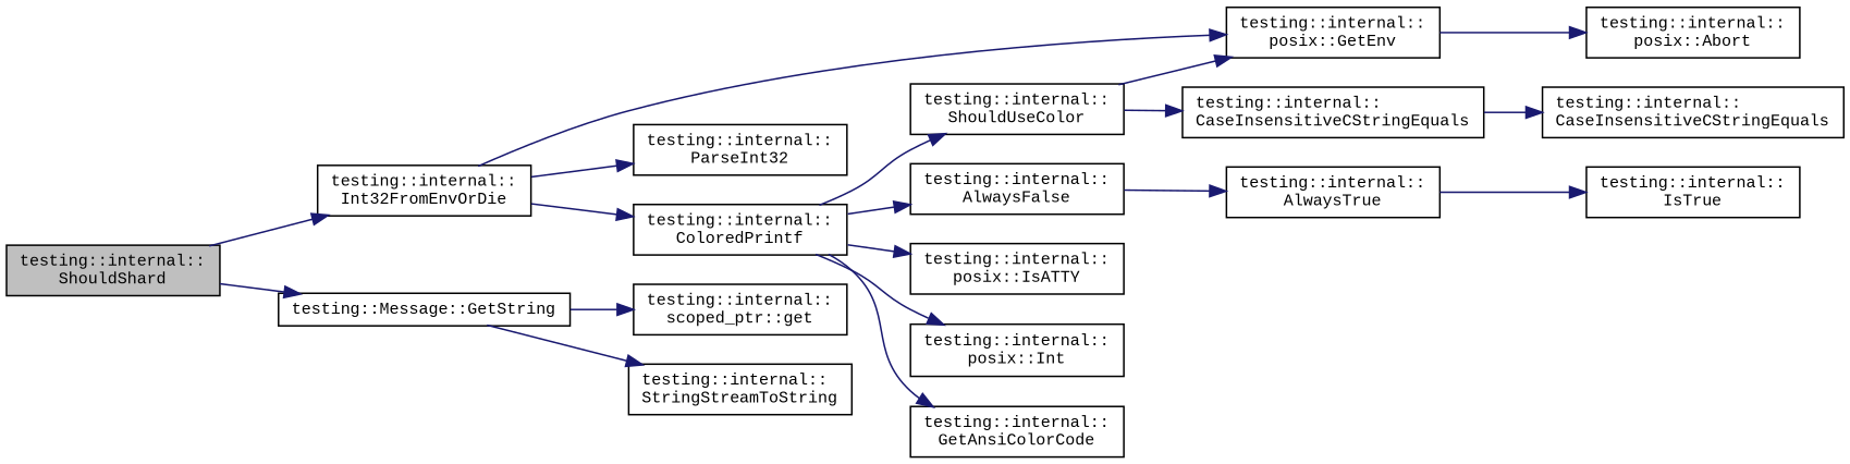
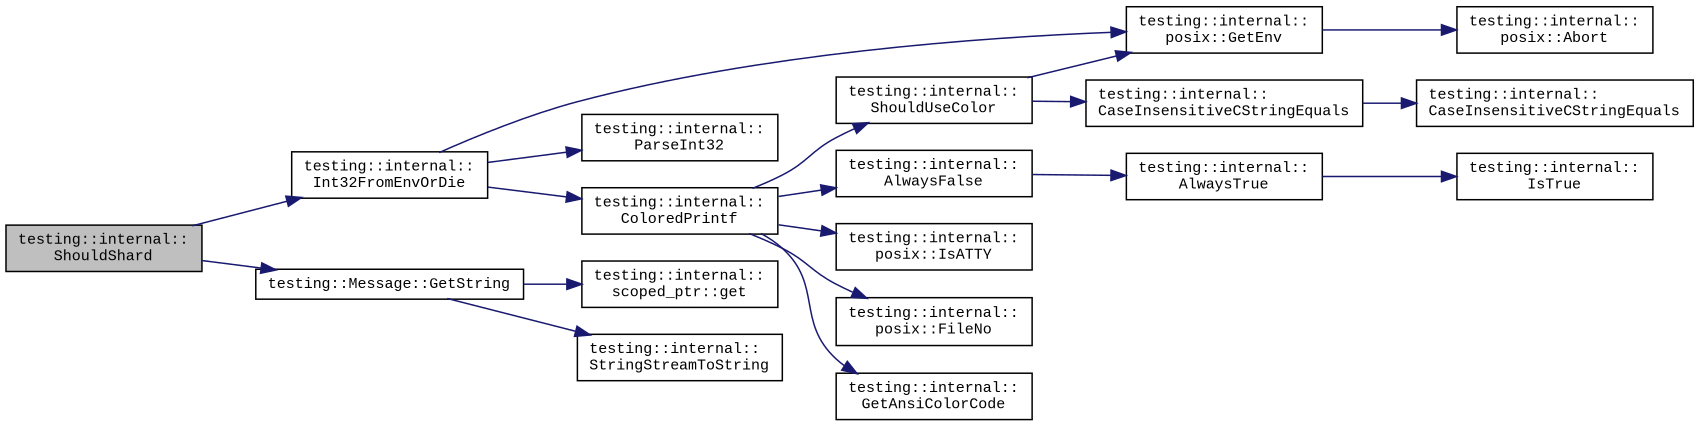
  digraph {
    fontname="Liberation Mono"
    rankdir=LR
    node [color=black fillcolor=white fontname="Liberation Mono" fontsize=10 shape=record style=filled]
    edge [color=midnightblue fontname="Liberation Mono" fontsize=10 labelfontname=Helvetica labelfontsize=10 style=solid]
    n1 [fillcolor=grey75 fontcolor=black height=0.2 label="testing::internal::\lShouldShard" width=0.4]
    n2 [height=0.2 label="testing::internal::\lInt32FromEnvOrDie" width=0.4]
    n3 [height=0.2 label="testing::Message::GetString" width=0.4]
    n4 [height=0.2 label="testing::internal::\lColoredPrintf" width=0.4]
    n5 [height=0.2 label="testing::internal::\lposix::GetEnv" width=0.4]
    n6 [height=0.2 label="testing::internal::\lParseInt32" width=0.4]
    n7 [height=0.2 label="testing::internal::\lStringStreamToString" width=0.4]
    n8 [height=0.2 label="testing::internal::\lscoped_ptr::get" width=0.4]
    n9 [height=0.2 label="testing::internal::\lAlwaysFalse" width=0.4]
    n10 [height=0.2 label="testing::internal::\lShouldUseColor" width=0.4]
    n11 [height=0.2 label="testing::internal::\lposix::IsATTY" width=0.4]
-   n12 [height=0.2 label="testing::internal::\lposix::Int" width=0.4]
+   n12 [height=0.2 label="testing::internal::\lposix::FileNo" width=0.4]
    n13 [height=0.2 label="testing::internal::\lGetAnsiColorCode" width=0.4]
    n14 [height=0.2 label="testing::internal::\lposix::Abort" width=0.4]
    n15 [height=0.2 label="testing::internal::\lAlwaysTrue" width=0.4]
    n16 [height=0.2 label="testing::internal::\lCaseInsensitiveCStringEquals" width=0.4]
    n17 [height=0.2 label="testing::internal::\lIsTrue" width=0.4]
    n18 [height=0.2 label="testing::internal::\lCaseInsensitiveCStringEquals" width=0.4]
    n1 -> n2
    n1 -> n3
    n2 -> n4
    n2 -> n5
    n2 -> n6
    n3 -> n7
    n3 -> n8
    n4 -> n9
    n4 -> n10
    n4 -> n11
    n4 -> n12
    n4 -> n13
    n5 -> n14
    n9 -> n15
    n10 -> n5
    n10 -> n16
    n15 -> n17
    n16 -> n18
  }
